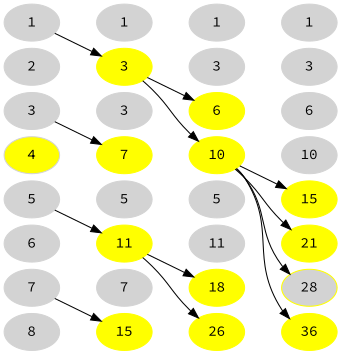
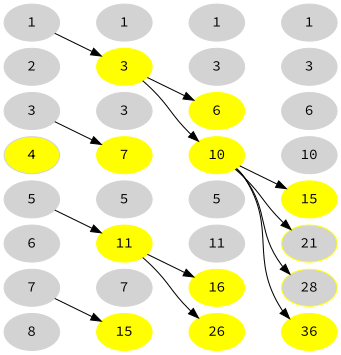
  digraph {
    concentrate=true
    fontname="Source Code Pro"
    nodesep=0.1
    rankdir=LR
    node [color=lightgrey fontname="Source Code Pro" style=filled]
    edge [fontname="Source Code Pro" style=invis]
    n1 [label=1]
    n2 [label=2]
    n3 [label=3]
    n4 [fillcolor=yellow label=4]
    n5 [label=5]
    n6 [label=6]
    n7 [label=7]
    n8 [label=8]
    n9 [label=1]
    n10 [color=yellow label=3]
    n11 [label=3]
    n12 [color=yellow label=7]
    n13 [label=5]
    n14 [color=yellow label=11]
    n15 [label=7]
    n16 [color=yellow label=15]
    n17 [label=1]
    n18 [label=3]
    n19 [color=yellow label=6]
    n20 [color=yellow label=10]
    n21 [label=5]
    n22 [label=11]
-   n23 [color=yellow label=18]
+   n23 [color=yellow label=16]
    n24 [color=yellow label=26]
    n25 [label=1]
    n26 [label=3]
    n27 [label=6]
    n28 [label=10]
    n29 [color=yellow label=15]
-   n30 [color=yellow label=21]
+   n30 [color=yellow label=21 fillcolor=lightgrey]
    n31 [color=yellow fillcolor=lightgrey label=28]
    n32 [color=yellow label=36]
    subgraph sub_1 {
      rank=same
      n1
      n2
      n3
      n4
      n5
      n6
      n7
      n8
    }
    subgraph sub_2 {
      rank=same
      n9
      n10
      n11
      n12
      n13
      n14
      n15
      n16
    }
    subgraph sub_3 {
      rank=same
      n17
      n18
      n19
      n20
      n21
      n22
      n23
      n24
    }
    subgraph sub_4 {
      rank=same
      n25
      n26
      n27
      n28
      n29
      n30
      n31
      n32
    }
    n1 -> n2
    n1 -> n9 [weight=100]
    n1 -> n10 [style=""]
    n2 -> n3
    n3 -> n4
    n3 -> n11 [weight=100]
    n3 -> n12 [style=""]
    n4 -> n5
    n5 -> n6
    n5 -> n13 [weight=100]
    n5 -> n14 [style=""]
    n6 -> n7
    n7 -> n8
    n7 -> n15 [weight=100]
    n7 -> n16 [style=""]
    n9 -> n10
    n9 -> n17 [weight=100]
    n10 -> n11
    n10 -> n19 [style=""]
    n10 -> n20 [style=""]
    n11 -> n12
    n12 -> n13
    n13 -> n14
    n14 -> n15
    n14 -> n22 [weight=100]
    n14 -> n23 [style=""]
    n14 -> n24 [style=""]
    n15 -> n16
    n17 -> n18
    n18 -> n19
    n19 -> n20
    n20 -> n21
    n20 -> n28 [weight=100]
    n21 -> n22
    n22 -> n23
    n23 -> n24
    n25 -> n26
    n26 -> n27
    n27 -> n28
    n28 -> n29
    n29 -> n20 [dir=back style=""]
    n29 -> n30
    n30 -> n20 [dir=back style=""]
    n30 -> n31
    n31 -> n20 [dir=back style=""]
    n31 -> n32
    n32 -> n20 [dir=back style=""]
  }
